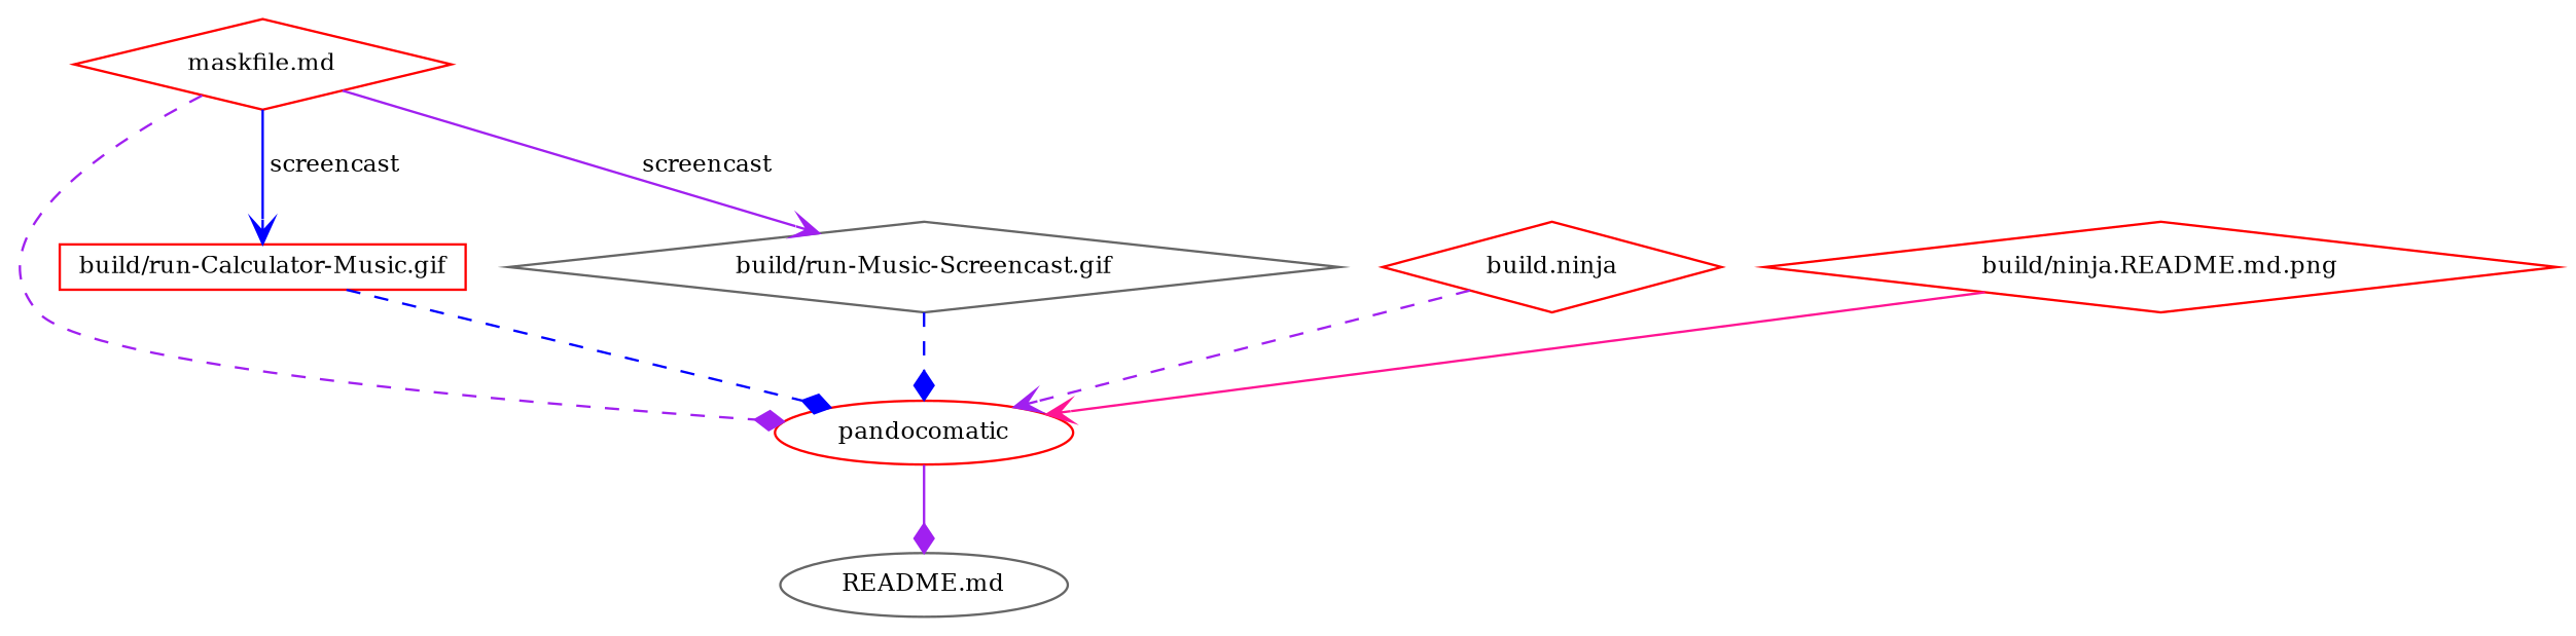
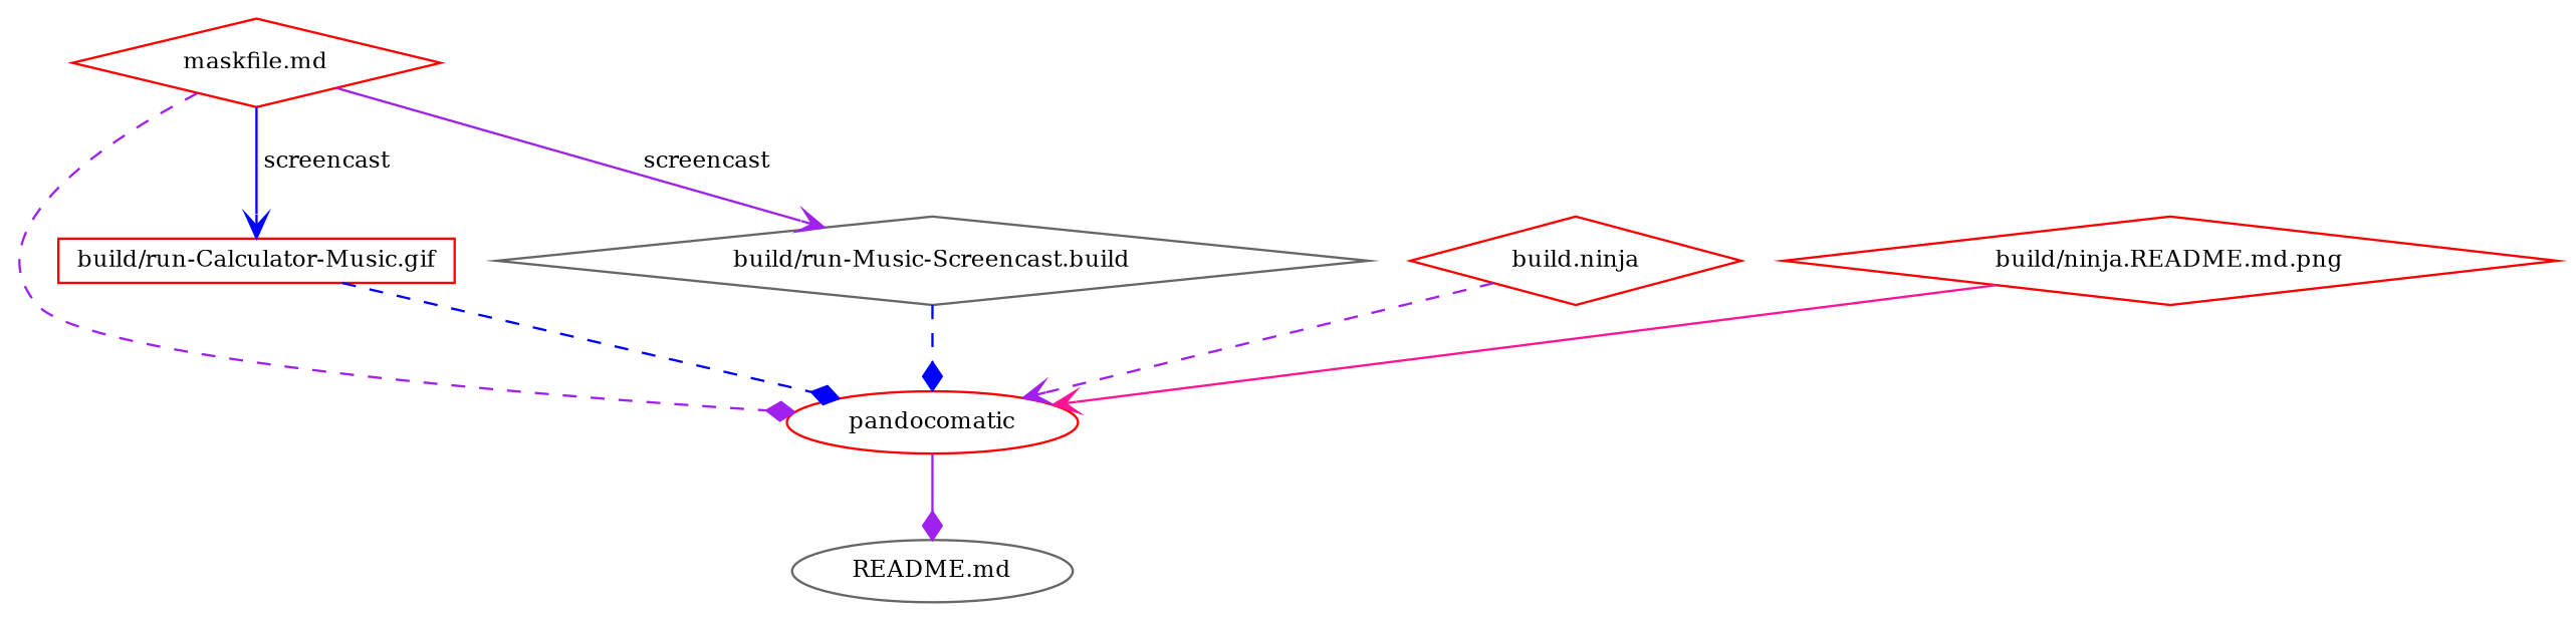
  digraph {
    rankdir=TB
    node [color=red fontsize=10 shape=diamond]
    edge [arrowhead=diamond color=purple fontsize=10 style=solid]
    n1 [color=gray40 height=0.25 label="README.md" shape=ellipse]
    n2 [height=0.25 label=pandocomatic shape=ellipse]
    n3 [height=0.25 label="maskfile.md"]
    n4 [height=0.25 label="build/run-Calculator-Music.gif" shape=box]
-   n5 [color=gray40 height=0.25 label="build/run-Music-Screencast.gif"]
+   n5 [color=gray40 height=0.25 label="build/run-Music-Screencast.build"]
    n6 [height=0.25 label="build.ninja"]
    n7 [height=0.25 label="build/ninja.README.md.png"]
    n2 -> n1
    n3 -> n2 [style=dashed]
    n3 -> n4 [arrowhead=vee color=blue label=" screencast"]
    n3 -> n5 [arrowhead=vee label=" screencast"]
    n4 -> n2 [color=blue style=dashed]
    n5 -> n2 [color=blue style=dashed]
    n6 -> n2 [arrowhead=vee style=dashed]
    n7 -> n2 [arrowhead=vee color=deeppink]
  }
